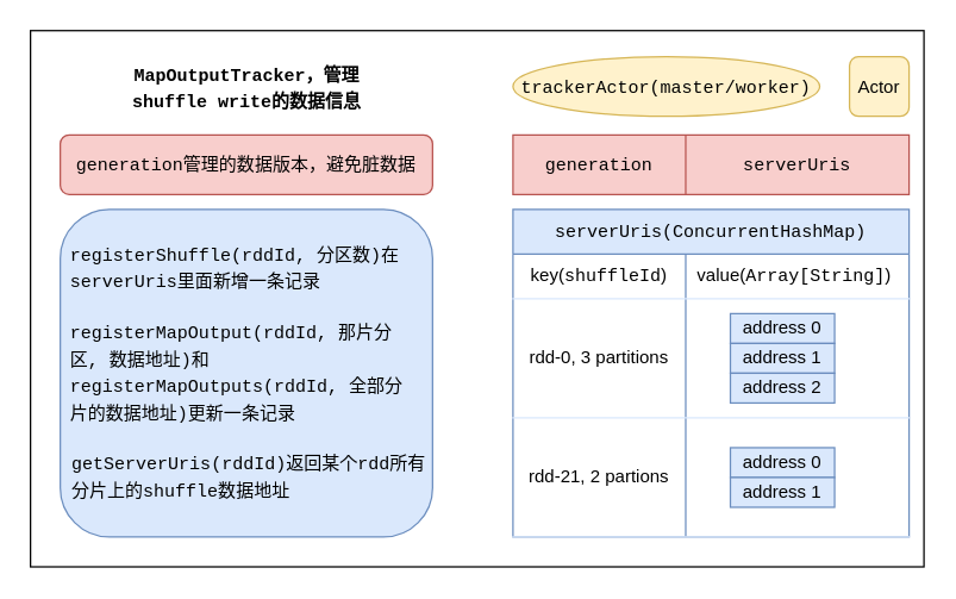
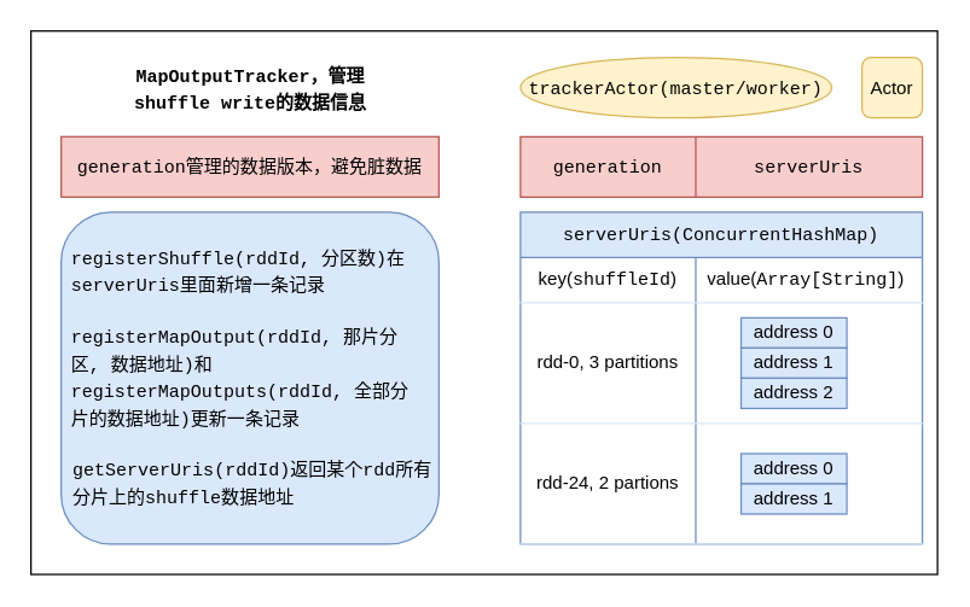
  <mxCell id="0" />
  <mxCell id="1" parent="0" />
  <mxCell id="2" value="" style="rounded=0;whiteSpace=wrap;html=1;" parent="1" vertex="1"><mxGeometry y="20" width="600" height="360" as="geometry" x="20" /></mxCell>
  <mxCell id="3" value="&lt;div style=&quot;font-family: &amp;#34;menlo&amp;#34; , &amp;#34;monaco&amp;#34; , &amp;#34;courier new&amp;#34; , monospace ; font-weight: normal ; line-height: 18px&quot;&gt;serverUris(&lt;span style=&quot;font-family: &amp;#34;menlo&amp;#34; , &amp;#34;monaco&amp;#34; , &amp;#34;courier new&amp;#34; , monospace&quot;&gt;ConcurrentHashMap&lt;/span&gt;)&lt;/div&gt;" style="shape=table;html=1;whiteSpace=wrap;startSize=30;container=1;collapsible=0;childLayout=tableLayout;fixedRows=1;rowLines=0;fontStyle=1;align=center;fillColor=#dae8fc;strokeColor=#6c8ebf;" parent="1" vertex="1"><mxGeometry x="344" y="140" width="266" height="220" as="geometry" /></mxCell>
  <mxCell id="4" value="" style="shape=partialRectangle;html=1;whiteSpace=wrap;collapsible=0;dropTarget=0;pointerEvents=0;fillColor=none;top=0;left=0;bottom=1;right=0;points=[[0,0.5],[1,0.5]];portConstraint=eastwest;strokeColor=#DAE8FC;" parent="3" vertex="1"><mxGeometry y="30" width="266" height="30" as="geometry" /></mxCell>
  <mxCell id="5" value="key(&lt;span style=&quot;background-color: rgb(255, 255, 255); font-family: menlo, monaco, &amp;quot;courier new&amp;quot;, monospace;&quot;&gt;shuffleId&lt;/span&gt;&lt;span&gt;)&lt;/span&gt;" style="shape=partialRectangle;html=1;whiteSpace=wrap;connectable=0;fillColor=none;top=0;left=0;bottom=0;right=0;overflow=hidden;" parent="4" vertex="1"><mxGeometry width="116" height="30" as="geometry" /></mxCell>
  <mxCell id="6" value="value(&lt;span style=&quot;font-family: menlo, monaco, &amp;quot;courier new&amp;quot;, monospace;&quot;&gt;Array&lt;/span&gt;&lt;span style=&quot;background-color: rgb(255 , 255 , 255) ; font-family: &amp;quot;menlo&amp;quot; , &amp;quot;monaco&amp;quot; , &amp;quot;courier new&amp;quot; , monospace&quot;&gt;[&lt;/span&gt;&lt;span style=&quot;font-family: menlo, monaco, &amp;quot;courier new&amp;quot;, monospace;&quot;&gt;String&lt;/span&gt;&lt;span style=&quot;background-color: rgb(255 , 255 , 255) ; font-family: &amp;quot;menlo&amp;quot; , &amp;quot;monaco&amp;quot; , &amp;quot;courier new&amp;quot; , monospace&quot;&gt;]&lt;/span&gt;&lt;span&gt;)&lt;/span&gt;" style="shape=partialRectangle;html=1;whiteSpace=wrap;connectable=0;fillColor=none;top=0;left=0;bottom=0;right=0;align=left;spacingLeft=6;overflow=hidden;" parent="4" vertex="1"><mxGeometry x="116" width="150" height="30" as="geometry" /></mxCell>
  <mxCell id="7" value="" style="shape=partialRectangle;html=1;whiteSpace=wrap;collapsible=0;dropTarget=0;pointerEvents=0;fillColor=none;top=0;left=0;bottom=1;right=0;points=[[0,0.5],[1,0.5]];portConstraint=eastwest;strokeColor=#DAE8FC;" parent="3" vertex="1"><mxGeometry y="60" width="266" height="80" as="geometry" /></mxCell>
  <mxCell id="8" value="rdd-0, 3 partitions" style="shape=partialRectangle;html=1;whiteSpace=wrap;connectable=0;fillColor=none;top=0;left=0;bottom=0;right=0;overflow=hidden;strokeColor=#DAE8FC;" parent="7" vertex="1"><mxGeometry width="116" height="80" as="geometry" /></mxCell>
  <mxCell id="9" value="" style="shape=partialRectangle;html=1;whiteSpace=wrap;connectable=0;fillColor=none;top=0;left=0;bottom=0;right=0;align=left;spacingLeft=6;overflow=hidden;strokeColor=#DAE8FC;" parent="7" vertex="1"><mxGeometry x="116" width="150" height="80" as="geometry" /></mxCell>
  <mxCell id="10" value="" style="shape=partialRectangle;html=1;whiteSpace=wrap;collapsible=0;dropTarget=0;pointerEvents=0;fillColor=none;top=0;left=0;bottom=1;right=0;points=[[0,0.5],[1,0.5]];portConstraint=eastwest;strokeColor=#DAE8FC;" parent="3" vertex="1"><mxGeometry y="140" width="266" height="80" as="geometry" /></mxCell>
- <mxCell id="11" value="rdd-21, 2 partions" style="shape=partialRectangle;html=1;whiteSpace=wrap;connectable=0;fillColor=none;top=0;left=0;bottom=0;right=0;overflow=hidden;" parent="10" vertex="1"><mxGeometry width="116" height="80" as="geometry" /></mxCell>
+ <mxCell id="11" value="rdd-24, 2 partions" style="shape=partialRectangle;html=1;whiteSpace=wrap;connectable=0;fillColor=none;top=0;left=0;bottom=0;right=0;overflow=hidden;" parent="10" vertex="1"><mxGeometry width="116" height="80" as="geometry" /></mxCell>
  <mxCell id="12" value="" style="shape=partialRectangle;html=1;whiteSpace=wrap;connectable=0;fillColor=none;top=0;left=0;bottom=0;right=0;align=left;spacingLeft=6;overflow=hidden;" parent="10" vertex="1"><mxGeometry x="116" width="150" height="80" as="geometry" /></mxCell>
  <mxCell id="13" value="address 0" style="rounded=0;whiteSpace=wrap;html=1;fillColor=#dae8fc;strokeColor=#6c8ebf;" parent="1" vertex="1"><mxGeometry x="490" y="210" width="70" height="20" as="geometry" /></mxCell>
  <mxCell id="14" value="address 1" style="rounded=0;whiteSpace=wrap;html=1;fillColor=#dae8fc;strokeColor=#6c8ebf;" parent="1" vertex="1"><mxGeometry x="490" y="230" width="70" height="20" as="geometry" /></mxCell>
  <mxCell id="15" value="address 0" style="rounded=0;whiteSpace=wrap;html=1;fillColor=#dae8fc;strokeColor=#6c8ebf;" parent="1" vertex="1"><mxGeometry x="490" y="300" width="70" height="20" as="geometry" /></mxCell>
  <mxCell id="16" value="address 2" style="rounded=0;whiteSpace=wrap;html=1;fillColor=#dae8fc;strokeColor=#6c8ebf;" parent="1" vertex="1"><mxGeometry x="490" y="250" width="70" height="20" as="geometry" /></mxCell>
  <mxCell id="17" value="address 1" style="rounded=0;whiteSpace=wrap;html=1;fillColor=#dae8fc;strokeColor=#6c8ebf;" parent="1" vertex="1"><mxGeometry x="490" y="320" width="70" height="20" as="geometry" /></mxCell>
  <mxCell id="18" value="" style="shape=table;html=1;whiteSpace=wrap;startSize=0;container=1;collapsible=0;childLayout=tableLayout;fillColor=#f8cecc;strokeColor=#b85450;" parent="1" vertex="1"><mxGeometry x="344" y="90" width="266" height="40" as="geometry" /></mxCell>
  <mxCell id="19" value="" style="shape=partialRectangle;html=1;whiteSpace=wrap;collapsible=0;dropTarget=0;pointerEvents=0;fillColor=none;top=0;left=0;bottom=0;right=0;points=[[0,0.5],[1,0.5]];portConstraint=eastwest;" parent="18" vertex="1"><mxGeometry width="266" height="40" as="geometry" /></mxCell>
  <mxCell id="20" value="&lt;div style=&quot;font-family: &amp;#34;menlo&amp;#34; , &amp;#34;monaco&amp;#34; , &amp;#34;courier new&amp;#34; , monospace ; line-height: 18px&quot;&gt;generation&lt;/div&gt;" style="shape=partialRectangle;html=1;whiteSpace=wrap;connectable=0;fillColor=none;top=0;left=0;bottom=0;right=0;overflow=hidden;" parent="19" vertex="1"><mxGeometry width="116" height="40" as="geometry" /></mxCell>
  <mxCell id="21" value="&lt;div style=&quot;font-family: &amp;#34;menlo&amp;#34; , &amp;#34;monaco&amp;#34; , &amp;#34;courier new&amp;#34; , monospace ; line-height: 18px&quot;&gt;serverUris&lt;/div&gt;" style="shape=partialRectangle;html=1;whiteSpace=wrap;connectable=0;fillColor=none;top=0;left=0;bottom=0;right=0;overflow=hidden;" parent="19" vertex="1"><mxGeometry x="116" width="150" height="40" as="geometry" /></mxCell>
  <mxCell id="22" value="&lt;div style=&quot;font-family: &amp;#34;menlo&amp;#34; , &amp;#34;monaco&amp;#34; , &amp;#34;courier new&amp;#34; , monospace ; line-height: 18px&quot;&gt;trackerActor(master/worker)&lt;/div&gt;" style="ellipse;whiteSpace=wrap;html=1;fillColor=#fff2cc;strokeColor=#d6b656;" parent="1" vertex="1"><mxGeometry x="344" y="37.5" width="206" height="40" as="geometry" /></mxCell>
  <mxCell id="23" value="Actor" style="whiteSpace=wrap;html=1;fillColor=#fff2cc;strokeColor=#d6b656;rounded=1;" parent="1" vertex="1"><mxGeometry x="570" y="37.5" width="40" height="40" as="geometry" /></mxCell>
  <mxCell id="24" value="&lt;div style=&quot;font-family: &amp;#34;menlo&amp;#34; , &amp;#34;monaco&amp;#34; , &amp;#34;courier new&amp;#34; , monospace ; line-height: 18px&quot;&gt;&lt;div style=&quot;font-family: &amp;#34;menlo&amp;#34; , &amp;#34;monaco&amp;#34; , &amp;#34;courier new&amp;#34; , monospace ; line-height: 18px&quot;&gt;&lt;br&gt;&lt;/div&gt;&lt;/div&gt;" style="rounded=1;whiteSpace=wrap;html=1;fillColor=#dae8fc;strokeColor=#6c8ebf;" parent="1" vertex="1"><mxGeometry x="40" y="140" width="250" height="220" as="geometry" /></mxCell>
- <mxCell id="25" value="&lt;div style=&quot;font-family: &amp;#34;menlo&amp;#34; , &amp;#34;monaco&amp;#34; , &amp;#34;courier new&amp;#34; , monospace ; line-height: 18px&quot;&gt;&lt;div style=&quot;font-family: &amp;#34;menlo&amp;#34; , &amp;#34;monaco&amp;#34; , &amp;#34;courier new&amp;#34; , monospace ; line-height: 18px&quot;&gt;&lt;span&gt;generation管理的数据版本，避免脏数据&lt;/span&gt;&lt;/div&gt;&lt;/div&gt;" style="rounded=1;whiteSpace=wrap;html=1;strokeColor=#b85450;fillColor=#f8cecc;" parent="1" vertex="1"><mxGeometry x="40" y="90" width="250" height="40" as="geometry" /></mxCell>
+ <mxCell id="25" value="&lt;div style=&quot;font-family: &amp;#34;menlo&amp;#34; , &amp;#34;monaco&amp;#34; , &amp;#34;courier new&amp;#34; , monospace ; line-height: 18px&quot;&gt;&lt;div style=&quot;font-family: &amp;#34;menlo&amp;#34; , &amp;#34;monaco&amp;#34; , &amp;#34;courier new&amp;#34; , monospace ; line-height: 18px&quot;&gt;&lt;span&gt;generation管理的数据版本，避免脏数据&lt;/span&gt;&lt;/div&gt;&lt;/div&gt;" style="whiteSpace=wrap;html=1;strokeColor=#b85450;fillColor=#f8cecc;rounded=0;" parent="1" vertex="1"><mxGeometry x="40" y="90" width="250" height="40" as="geometry" /></mxCell>
  <mxCell id="26" value="&lt;div style=&quot;font-family: &amp;#34;menlo&amp;#34; , &amp;#34;monaco&amp;#34; , &amp;#34;courier new&amp;#34; , monospace ; line-height: 18px&quot;&gt;&lt;span&gt;MapOutputTracker，管理shuffle write的数据信息&lt;/span&gt;&lt;/div&gt;" style="text;html=1;strokeColor=none;fillColor=none;align=center;verticalAlign=middle;whiteSpace=wrap;rounded=0;fontStyle=1" parent="1" vertex="1"><mxGeometry x="77.5" y="37.5" width="175" height="42.5" as="geometry" /></mxCell>
  <mxCell id="27" value="&lt;div style=&quot;font-family: &amp;#34;menlo&amp;#34; , &amp;#34;monaco&amp;#34; , &amp;#34;courier new&amp;#34; , monospace ; line-height: 18px&quot;&gt;registerShuffle(rddId, 分区数)在serverUris里面新增一条记录&lt;/div&gt;" style="text;html=1;strokeColor=none;fillColor=none;align=left;verticalAlign=middle;whiteSpace=wrap;rounded=0;fontColor=#000000;" parent="1" vertex="1"><mxGeometry x="45" y="160" width="240" height="40" as="geometry" /></mxCell>
  <mxCell id="28" value="&lt;div style=&quot;font-family: &amp;#34;menlo&amp;#34; , &amp;#34;monaco&amp;#34; , &amp;#34;courier new&amp;#34; , monospace ; line-height: 18px&quot;&gt;&lt;span style=&quot;font-family: &amp;#34;menlo&amp;#34; , &amp;#34;monaco&amp;#34; , &amp;#34;courier new&amp;#34; , monospace&quot;&gt;registerMapOutput&lt;/span&gt;(rddId, 那片分区, 数据地址)和&lt;/div&gt;&lt;div style=&quot;font-family: &amp;#34;menlo&amp;#34; , &amp;#34;monaco&amp;#34; , &amp;#34;courier new&amp;#34; , monospace ; line-height: 18px&quot;&gt;&lt;span style=&quot;font-family: &amp;#34;menlo&amp;#34; , &amp;#34;monaco&amp;#34; , &amp;#34;courier new&amp;#34; , monospace&quot;&gt;registerMapOutputs(rddId, 全部分片的数据地址)更新一条记录&lt;/span&gt;&lt;/div&gt;" style="text;html=1;strokeColor=none;fillColor=none;align=left;verticalAlign=middle;whiteSpace=wrap;rounded=0;" parent="1" vertex="1"><mxGeometry x="45" y="200" width="235" height="100" as="geometry" /></mxCell>
  <mxCell id="29" value="&lt;div style=&quot;font-family: &amp;quot;menlo&amp;quot; , &amp;quot;monaco&amp;quot; , &amp;quot;courier new&amp;quot; , monospace ; line-height: 18px&quot;&gt;&lt;span style=&quot;font-family: menlo, monaco, &amp;quot;courier new&amp;quot;, monospace;&quot;&gt;getServerUris&lt;/span&gt;(rddId)返回某个rdd所有分片上的shuffle数据地址&lt;/div&gt;" style="text;html=1;strokeColor=none;fillColor=none;align=left;verticalAlign=middle;whiteSpace=wrap;rounded=0;" parent="1" vertex="1"><mxGeometry x="46" y="300" width="240" height="40" as="geometry" /></mxCell>
